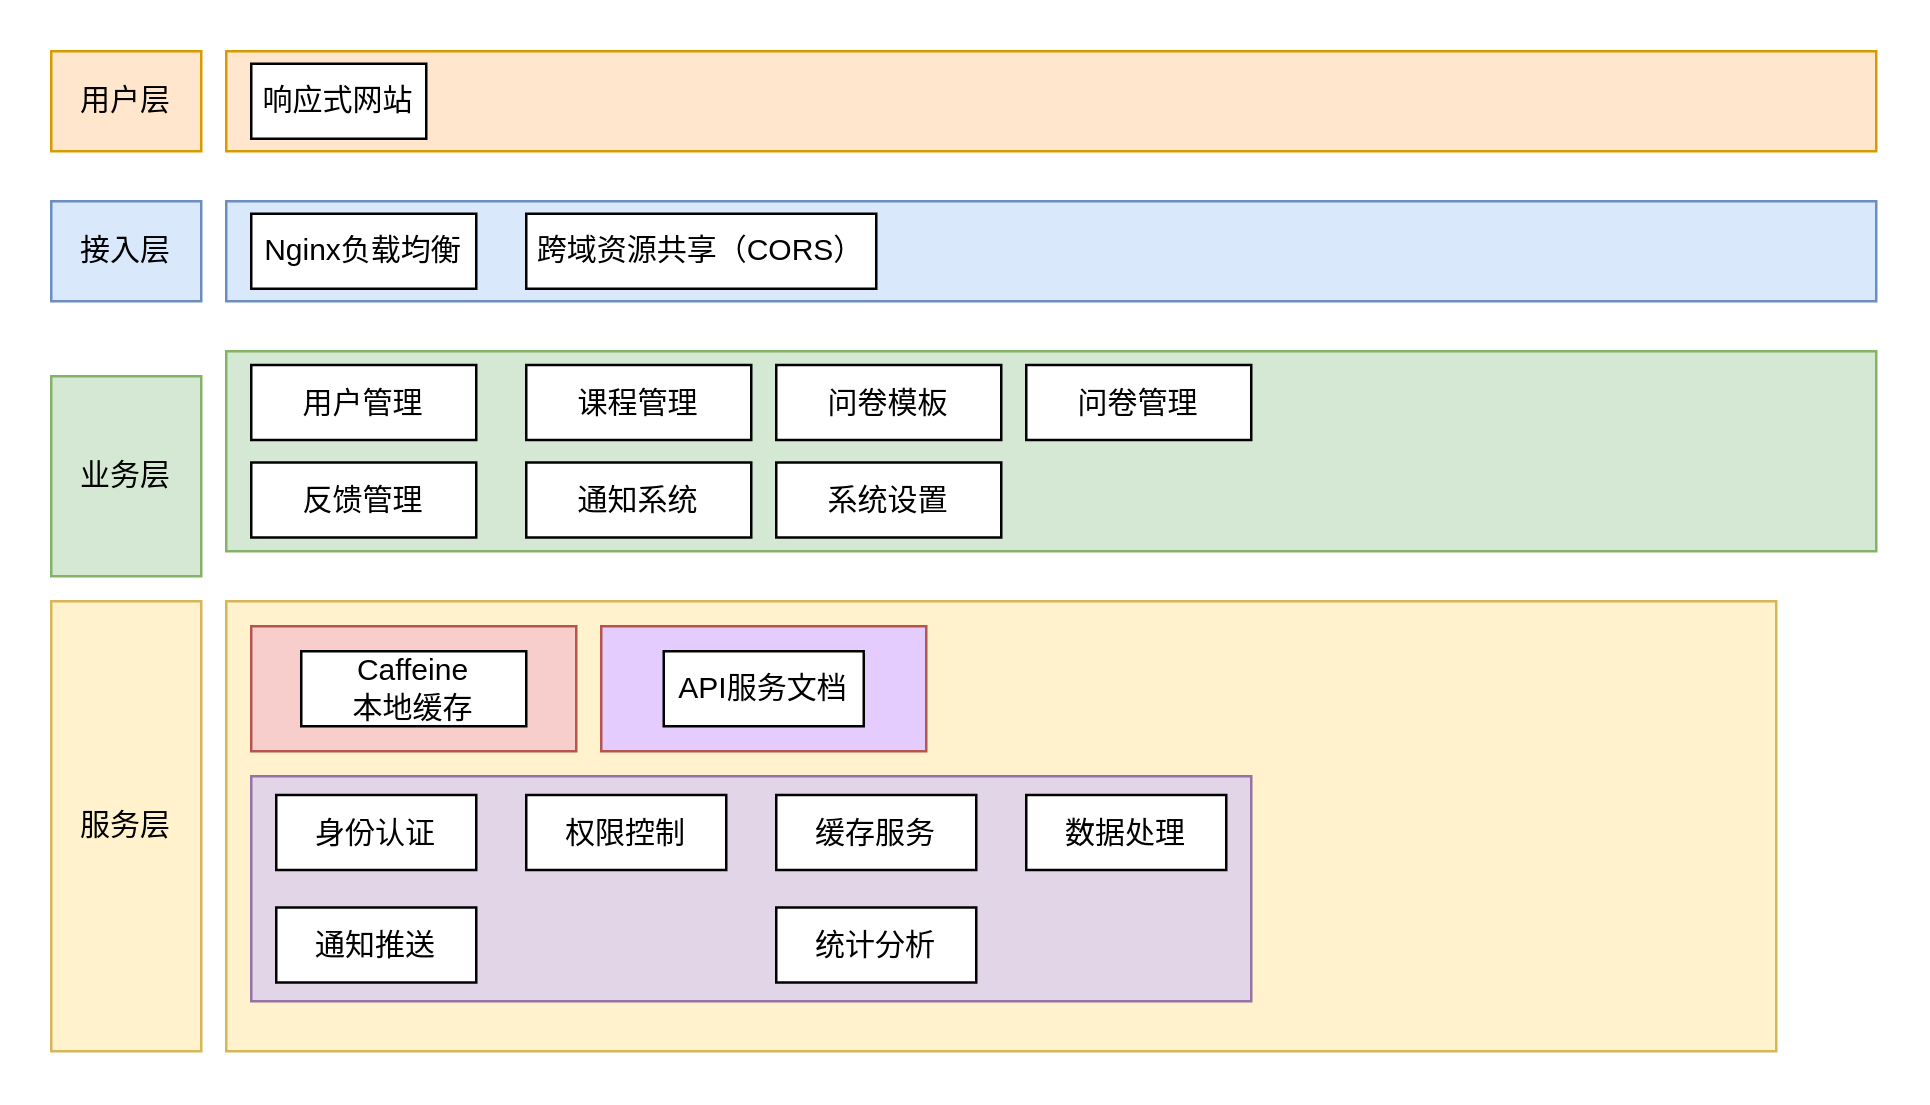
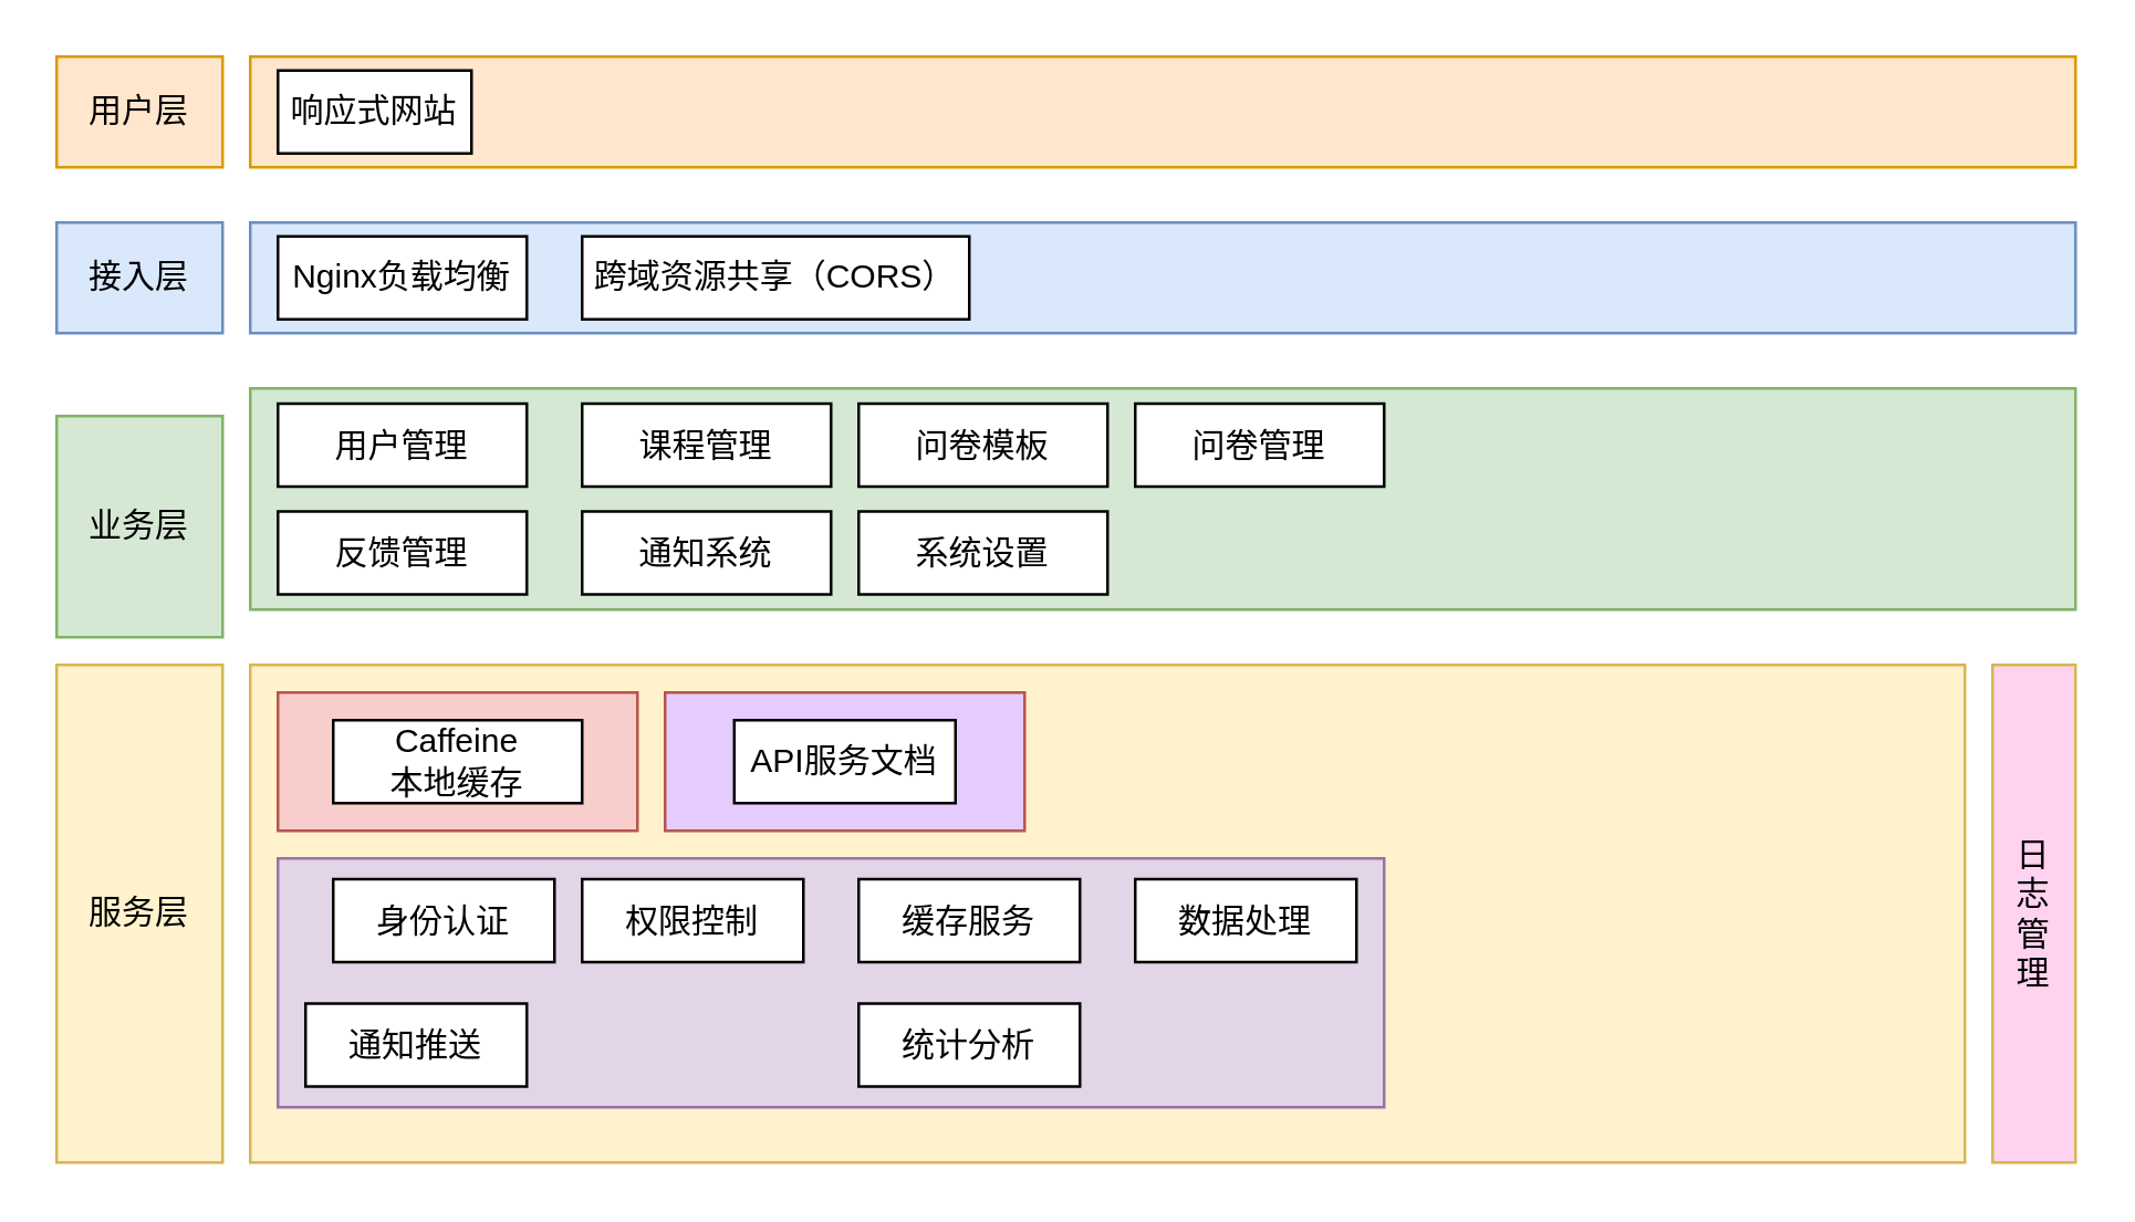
  <mxCell id="0" />
  <mxCell id="1" parent="0" />
  <mxCell id="2" value="用户层" style="rounded=0;whiteSpace=wrap;html=1;fillColor=#ffe6cc;strokeColor=#d79b00;" parent="1" vertex="1"><mxGeometry x="20" y="20" width="60" height="40" as="geometry" /></mxCell>
  <mxCell id="3" value="" style="rounded=0;whiteSpace=wrap;html=1;fillColor=#ffe6cc;strokeColor=#d79b00;" parent="1" vertex="1"><mxGeometry x="90" y="20" width="660" height="40" as="geometry" /></mxCell>
  <mxCell id="4" value="响应式网站" style="rounded=0;whiteSpace=wrap;html=1;" parent="1" vertex="1"><mxGeometry x="100" y="25" width="70" height="30" as="geometry" /></mxCell>
  <mxCell id="5" value="接入层" style="rounded=0;whiteSpace=wrap;html=1;fillColor=#dae8fc;strokeColor=#6c8ebf;" parent="1" vertex="1"><mxGeometry x="20" y="80" width="60" height="40" as="geometry" /></mxCell>
  <mxCell id="6" value="" style="rounded=0;whiteSpace=wrap;html=1;fillColor=#dae8fc;strokeColor=#6c8ebf;" parent="1" vertex="1"><mxGeometry x="90" y="80" width="660" height="40" as="geometry" /></mxCell>
  <mxCell id="7" value="Nginx负载均衡" style="rounded=0;whiteSpace=wrap;html=1;" parent="1" vertex="1"><mxGeometry x="100" y="85" width="90" height="30" as="geometry" /></mxCell>
  <mxCell id="8" value="跨域资源共享（CORS）" style="rounded=0;whiteSpace=wrap;html=1;" parent="1" vertex="1"><mxGeometry x="210" y="85" width="140" height="30" as="geometry" /></mxCell>
  <mxCell id="9" value="业务层" style="rounded=0;whiteSpace=wrap;html=1;fillColor=#d5e8d4;strokeColor=#82b366;" parent="1" vertex="1"><mxGeometry x="20" y="150" width="60" height="80" as="geometry" /></mxCell>
  <mxCell id="10" value="" style="rounded=0;whiteSpace=wrap;html=1;fillColor=#d5e8d4;strokeColor=#82b366;" parent="1" vertex="1"><mxGeometry x="90" y="140" width="660" height="80" as="geometry" /></mxCell>
  <mxCell id="11" value="用户管理" style="rounded=0;whiteSpace=wrap;html=1;" parent="1" vertex="1"><mxGeometry x="100" y="145.5" width="90" height="30" as="geometry" /></mxCell>
  <mxCell id="12" value="课程管理" style="rounded=0;whiteSpace=wrap;html=1;" parent="1" vertex="1"><mxGeometry x="210" y="145.5" width="90" height="30" as="geometry" /></mxCell>
  <mxCell id="13" value="问卷模板" style="rounded=0;whiteSpace=wrap;html=1;" parent="1" vertex="1"><mxGeometry x="310" y="145.5" width="90" height="30" as="geometry" /></mxCell>
  <mxCell id="14" value="问卷管理" style="rounded=0;whiteSpace=wrap;html=1;" parent="1" vertex="1"><mxGeometry x="410" y="145.5" width="90" height="30" as="geometry" /></mxCell>
  <mxCell id="15" value="反馈管理" style="rounded=0;whiteSpace=wrap;html=1;" parent="1" vertex="1"><mxGeometry x="100" y="184.5" width="90" height="30" as="geometry" /></mxCell>
  <mxCell id="16" value="通知系统" style="rounded=0;whiteSpace=wrap;html=1;" parent="1" vertex="1"><mxGeometry x="210" y="184.5" width="90" height="30" as="geometry" /></mxCell>
  <mxCell id="17" value="系统设置" style="rounded=0;whiteSpace=wrap;html=1;" parent="1" vertex="1"><mxGeometry x="310" y="184.5" width="90" height="30" as="geometry" /></mxCell>
  <mxCell id="18" value="服务层" style="rounded=0;whiteSpace=wrap;html=1;fillColor=#fff2cc;strokeColor=#d6b656;" parent="1" vertex="1"><mxGeometry x="20" y="240" width="60" height="180" as="geometry" /></mxCell>
  <mxCell id="19" value="" style="rounded=0;whiteSpace=wrap;html=1;fillColor=#fff2cc;strokeColor=#d6b656;" parent="1" vertex="1"><mxGeometry x="90" y="240" width="620" height="180" as="geometry" /></mxCell>
  <mxCell id="20" value="" style="rounded=0;whiteSpace=wrap;html=1;fillColor=#e1d5e7;strokeColor=#9673a6;" parent="1" vertex="1"><mxGeometry x="100" y="310" width="400" height="90" as="geometry" /></mxCell>
- <mxCell id="21" value="身份认证" style="rounded=0;whiteSpace=wrap;html=1;" parent="1" vertex="1"><mxGeometry x="110" y="317.5" width="80" height="30" as="geometry" /></mxCell>
+ <mxCell id="21" value="身份认证" style="rounded=0;whiteSpace=wrap;html=1;" parent="1" vertex="1"><mxGeometry x="120" y="317.5" width="80" height="30" as="geometry" /></mxCell>
  <mxCell id="22" value="" style="rounded=0;whiteSpace=wrap;html=1;fillColor=#f8cecc;strokeColor=#b85450;" parent="1" vertex="1"><mxGeometry x="100" y="250" width="130" height="50" as="geometry" /></mxCell>
  <mxCell id="23" value="Caffeine&lt;div&gt;本地缓存&lt;/div&gt;" style="rounded=0;whiteSpace=wrap;html=1;" parent="1" vertex="1"><mxGeometry x="120" y="260" width="90" height="30" as="geometry" /></mxCell>
  <mxCell id="24" value="权限控制" style="rounded=0;whiteSpace=wrap;html=1;" parent="1" vertex="1"><mxGeometry x="210" y="317.5" width="80" height="30" as="geometry" /></mxCell>
  <mxCell id="25" value="缓存服务" style="rounded=0;whiteSpace=wrap;html=1;" parent="1" vertex="1"><mxGeometry x="310" y="317.5" width="80" height="30" as="geometry" /></mxCell>
  <mxCell id="26" value="数据处理" style="rounded=0;whiteSpace=wrap;html=1;" parent="1" vertex="1"><mxGeometry x="410" y="317.5" width="80" height="30" as="geometry" /></mxCell>
  <mxCell id="27" value="通知推送" style="rounded=0;whiteSpace=wrap;html=1;" parent="1" vertex="1"><mxGeometry x="110" y="362.5" width="80" height="30" as="geometry" /></mxCell>
  <mxCell id="28" value="统计分析" style="rounded=0;whiteSpace=wrap;html=1;" parent="1" vertex="1"><mxGeometry x="310" y="362.5" width="80" height="30" as="geometry" /></mxCell>
  <mxCell id="29" value="" style="rounded=0;whiteSpace=wrap;html=1;fillColor=#E5CCFF;strokeColor=#b85450;" parent="1" vertex="1"><mxGeometry x="240" y="250" width="130" height="50" as="geometry" /></mxCell>
  <mxCell id="30" value="API服务文档" style="rounded=0;whiteSpace=wrap;html=1;" parent="1" vertex="1"><mxGeometry x="265" y="260" width="80" height="30" as="geometry" /></mxCell>
+ <mxCell id="31" value="日&lt;div&gt;&lt;span style=&quot;background-color: transparent; color: light-dark(rgb(0, 0, 0), rgb(255, 255, 255));&quot;&gt;志&lt;/span&gt;&lt;/div&gt;&lt;div&gt;&lt;span style=&quot;background-color: transparent; color: light-dark(rgb(0, 0, 0), rgb(255, 255, 255));&quot;&gt;管&lt;/span&gt;&lt;/div&gt;&lt;div&gt;&lt;span style=&quot;background-color: transparent; color: light-dark(rgb(0, 0, 0), rgb(255, 255, 255));&quot;&gt;理&lt;/span&gt;&lt;br&gt;&lt;/div&gt;" style="rounded=0;whiteSpace=wrap;html=1;fillColor=#FFD3EF;strokeColor=#d6b656;" parent="1" vertex="1"><mxGeometry x="720" y="240" width="30" height="180" as="geometry" /></mxCell>
